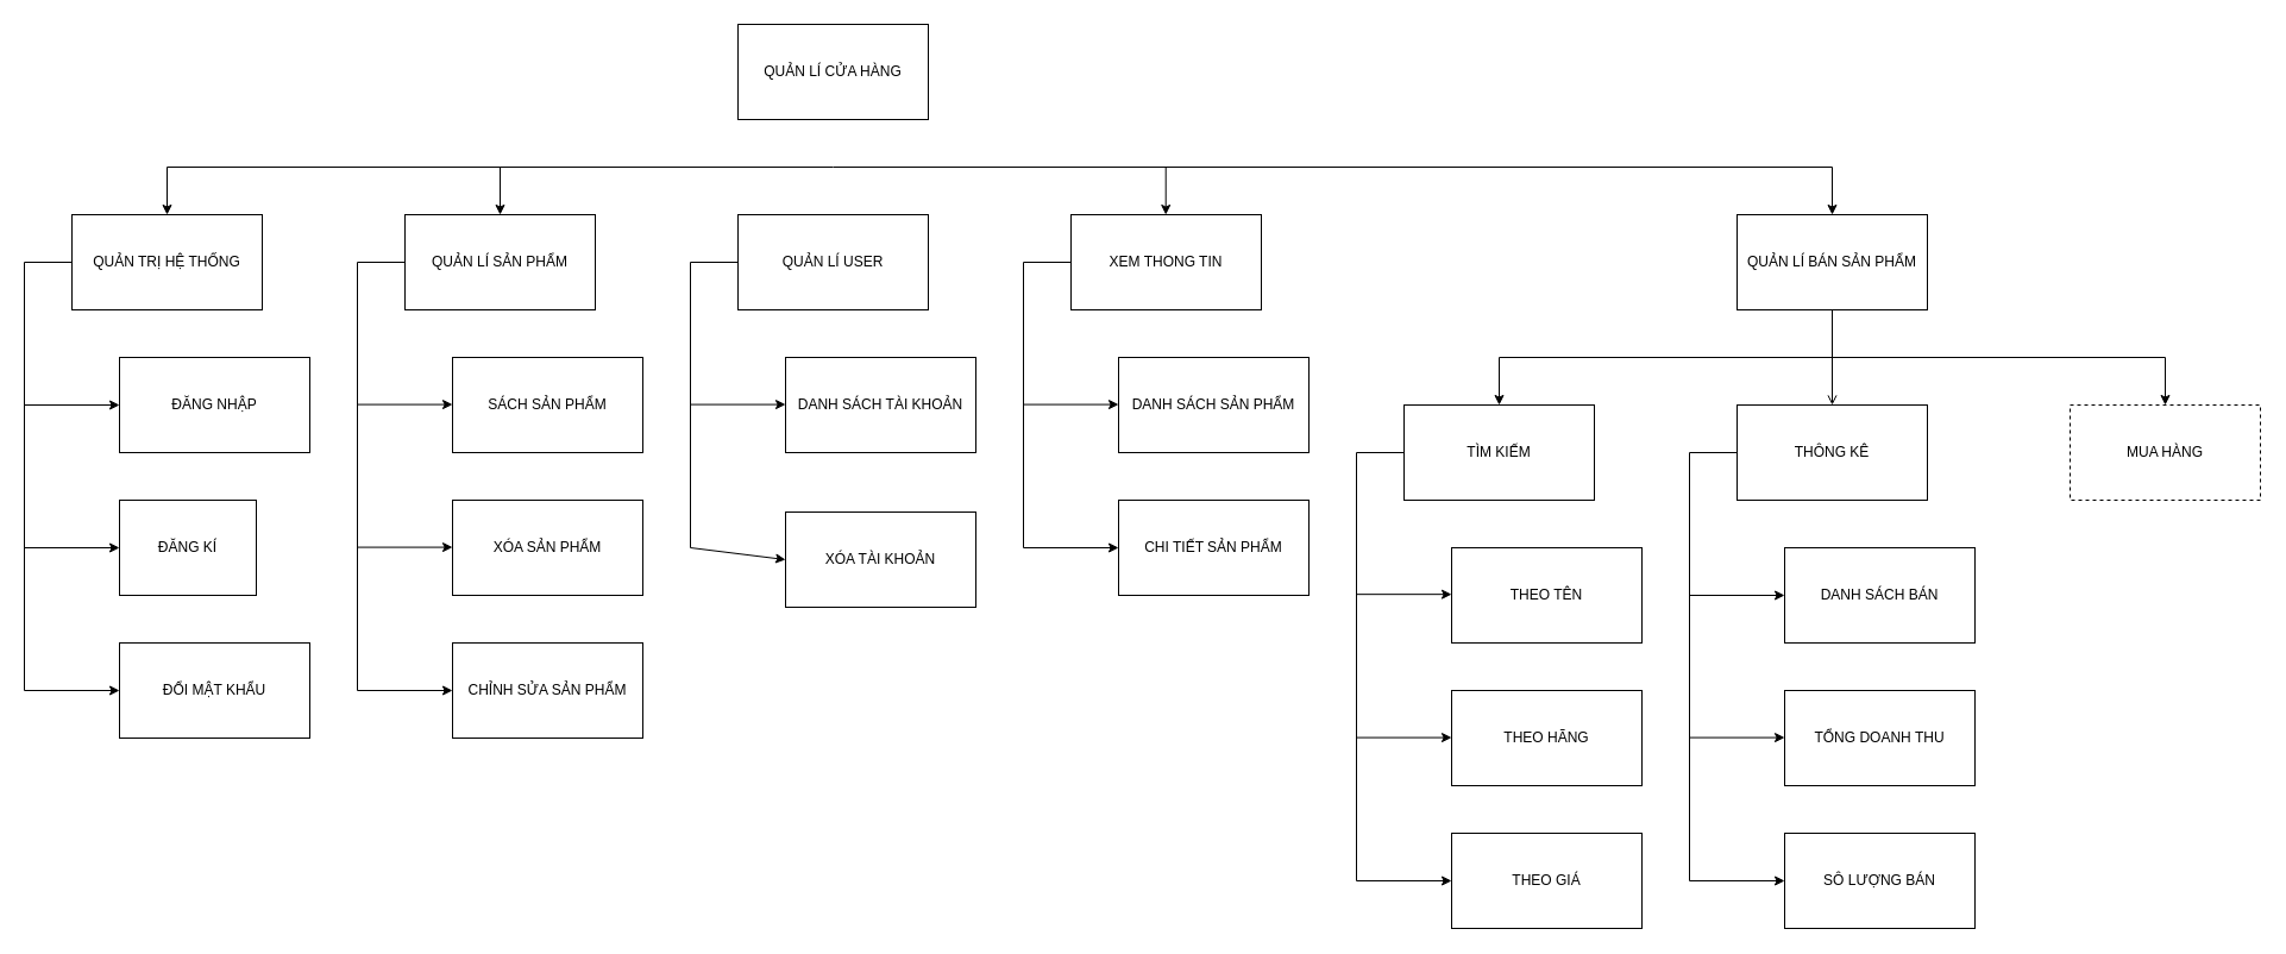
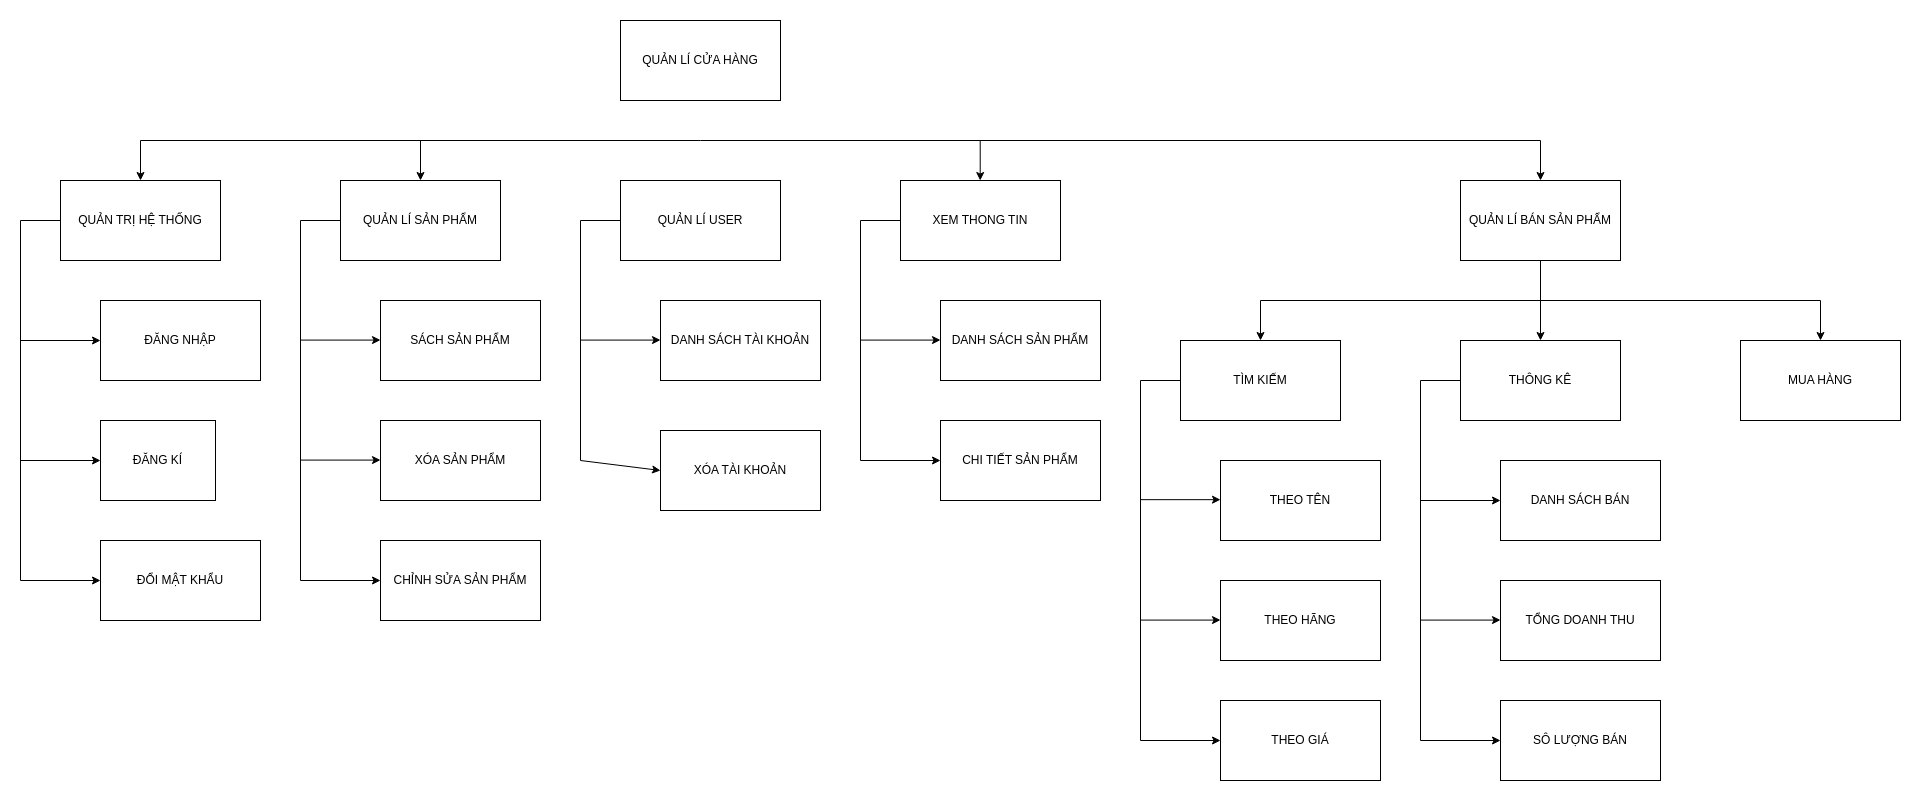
  <mxCell id="0" />
  <mxCell id="1" parent="0" />
  <mxCell id="2" value="QUẢN LÍ CỬA HÀNG" style="rounded=0;whiteSpace=wrap;html=1;" parent="1" vertex="1"><mxGeometry x="620" y="20" width="160" height="80" as="geometry" /></mxCell>
  <mxCell id="3" value="QUẢN TRỊ HỆ THỐNG" style="rounded=0;whiteSpace=wrap;html=1;" parent="1" vertex="1"><mxGeometry x="60" y="180" width="160" height="80" as="geometry" /></mxCell>
  <mxCell id="4" value="QUẢN LÍ SẢN PHẨM" style="rounded=0;whiteSpace=wrap;html=1;" parent="1" vertex="1"><mxGeometry x="340" y="180" width="160" height="80" as="geometry" /></mxCell>
  <mxCell id="5" value="QUẢN LÍ USER" style="rounded=0;whiteSpace=wrap;html=1;" parent="1" vertex="1"><mxGeometry x="620" y="180" width="160" height="80" as="geometry" /></mxCell>
  <mxCell id="6" value="XEM THONG TIN" style="rounded=0;whiteSpace=wrap;html=1;" parent="1" vertex="1"><mxGeometry x="900" y="180" width="160" height="80" as="geometry" /></mxCell>
- <mxCell id="7" style="edgeStyle=orthogonalEdgeStyle;rounded=0;orthogonalLoop=1;jettySize=auto;html=1;entryX=0.5;entryY=0;entryDx=0;entryDy=0;endArrow=open;" parent="1" source="8" target="21" edge="1"><mxGeometry relative="1" as="geometry" /></mxCell>
+ <mxCell id="7" style="edgeStyle=orthogonalEdgeStyle;rounded=0;orthogonalLoop=1;jettySize=auto;html=1;entryX=0.5;entryY=0;entryDx=0;entryDy=0;" parent="1" source="8" target="21" edge="1"><mxGeometry relative="1" as="geometry" /></mxCell>
  <mxCell id="8" value="QUẢN LÍ BÁN SẢN PHẨM" style="rounded=0;whiteSpace=wrap;html=1;" parent="1" vertex="1"><mxGeometry x="1460" y="180" width="160" height="80" as="geometry" /></mxCell>
  <mxCell id="9" value="ĐĂNG NHẬP" style="rounded=0;whiteSpace=wrap;html=1;" parent="1" vertex="1"><mxGeometry x="100" y="300" width="160" height="80" as="geometry" /></mxCell>
  <mxCell id="10" value="ĐĂNG KÍ" style="rounded=0;whiteSpace=wrap;html=1;" parent="1" vertex="1"><mxGeometry x="100" y="420" width="115" height="80" as="geometry" /></mxCell>
  <mxCell id="11" value="ĐỔI MẬT KHẨU" style="rounded=0;whiteSpace=wrap;html=1;" parent="1" vertex="1"><mxGeometry x="100" y="540" width="160" height="80" as="geometry" /></mxCell>
  <mxCell id="12" value="SÁCH SẢN PHẨM" style="rounded=0;whiteSpace=wrap;html=1;" parent="1" vertex="1"><mxGeometry x="380" y="300" width="160" height="80" as="geometry" /></mxCell>
  <mxCell id="13" value="XÓA SẢN PHẨM" style="rounded=0;whiteSpace=wrap;html=1;" parent="1" vertex="1"><mxGeometry x="380" y="420" width="160" height="80" as="geometry" /></mxCell>
  <mxCell id="14" value="CHỈNH SỬA SẢN PHẨM" style="rounded=0;whiteSpace=wrap;html=1;" parent="1" vertex="1"><mxGeometry x="380" y="540" width="160" height="80" as="geometry" /></mxCell>
  <mxCell id="15" value="DANH SÁCH TÀI KHOẢN" style="rounded=0;whiteSpace=wrap;html=1;" parent="1" vertex="1"><mxGeometry x="660" y="300" width="160" height="80" as="geometry" /></mxCell>
  <mxCell id="16" value="XÓA TÀI KHOẢN" style="rounded=0;whiteSpace=wrap;html=1;" parent="1" vertex="1"><mxGeometry x="660" y="430" width="160" height="80" as="geometry" /></mxCell>
  <mxCell id="17" value="DANH SÁCH SẢN PHẨM" style="rounded=0;whiteSpace=wrap;html=1;" parent="1" vertex="1"><mxGeometry x="940" y="300" width="160" height="80" as="geometry" /></mxCell>
  <mxCell id="18" value="CHI TIẾT SẢN PHẨM" style="rounded=0;whiteSpace=wrap;html=1;" parent="1" vertex="1"><mxGeometry x="940" y="420" width="160" height="80" as="geometry" /></mxCell>
  <mxCell id="19" value="TÌM KIẾM" style="rounded=0;whiteSpace=wrap;html=1;" parent="1" vertex="1"><mxGeometry x="1180" y="340" width="160" height="80" as="geometry" /></mxCell>
- <mxCell id="20" value="MUA HÀNG" style="rounded=0;whiteSpace=wrap;html=1;dashed=1;" parent="1" vertex="1"><mxGeometry x="1740" y="340" width="160" height="80" as="geometry" /></mxCell>
+ <mxCell id="20" value="MUA HÀNG" style="rounded=0;whiteSpace=wrap;html=1;" parent="1" vertex="1"><mxGeometry x="1740" y="340" width="160" height="80" as="geometry" /></mxCell>
  <mxCell id="21" value="THÔNG KÊ" style="rounded=0;whiteSpace=wrap;html=1;" parent="1" vertex="1"><mxGeometry x="1460" y="340" width="160" height="80" as="geometry" /></mxCell>
  <mxCell id="22" value="THEO TÊN" style="rounded=0;whiteSpace=wrap;html=1;" parent="1" vertex="1"><mxGeometry x="1220" y="460" width="160" height="80" as="geometry" /></mxCell>
  <mxCell id="23" value="THEO HÃNG" style="rounded=0;whiteSpace=wrap;html=1;" parent="1" vertex="1"><mxGeometry x="1220" y="580" width="160" height="80" as="geometry" /></mxCell>
  <mxCell id="24" value="THEO GIÁ" style="rounded=0;whiteSpace=wrap;html=1;" parent="1" vertex="1"><mxGeometry x="1220" y="700" width="160" height="80" as="geometry" /></mxCell>
  <mxCell id="25" value="SÔ LƯỢNG BÁN" style="rounded=0;whiteSpace=wrap;html=1;" parent="1" vertex="1"><mxGeometry x="1500" y="700" width="160" height="80" as="geometry" /></mxCell>
  <mxCell id="26" value="TỔNG DOANH THU" style="rounded=0;whiteSpace=wrap;html=1;" parent="1" vertex="1"><mxGeometry x="1500" y="580" width="160" height="80" as="geometry" /></mxCell>
  <mxCell id="27" value="DANH SÁCH BÁN" style="rounded=0;whiteSpace=wrap;html=1;" parent="1" vertex="1"><mxGeometry x="1500" y="460" width="160" height="80" as="geometry" /></mxCell>
  <mxCell id="28" value="" style="endArrow=classic;html=1;rounded=0;entryX=0.5;entryY=0;entryDx=0;entryDy=0;" parent="1" target="3" edge="1"><mxGeometry width="50" height="50" relative="1" as="geometry"><mxPoint x="700" y="140" as="sourcePoint" /><mxPoint x="640" y="180" as="targetPoint" /><Array as="points"><mxPoint x="140" y="140" /></Array></mxGeometry></mxCell>
  <mxCell id="29" value="" style="endArrow=classic;html=1;rounded=0;entryX=0.5;entryY=0;entryDx=0;entryDy=0;" parent="1" target="8" edge="1"><mxGeometry width="50" height="50" relative="1" as="geometry"><mxPoint x="700" y="140" as="sourcePoint" /><mxPoint x="870" y="160" as="targetPoint" /><Array as="points"><mxPoint x="1540" y="140" /></Array></mxGeometry></mxCell>
  <mxCell id="30" value="" style="endArrow=classic;html=1;rounded=0;" parent="1" edge="1"><mxGeometry width="50" height="50" relative="1" as="geometry"><mxPoint x="420" y="140" as="sourcePoint" /><mxPoint x="420" y="180" as="targetPoint" /></mxGeometry></mxCell>
  <mxCell id="31" value="" style="endArrow=classic;html=1;rounded=0;" parent="1" edge="1"><mxGeometry width="50" height="50" relative="1" as="geometry"><mxPoint x="979.71" y="140" as="sourcePoint" /><mxPoint x="979.71" y="180" as="targetPoint" /></mxGeometry></mxCell>
  <mxCell id="32" value="" style="endArrow=classic;html=1;rounded=0;entryX=0;entryY=0.5;entryDx=0;entryDy=0;" parent="1" target="10" edge="1"><mxGeometry width="50" height="50" relative="1" as="geometry"><mxPoint x="20" y="460" as="sourcePoint" /><mxPoint x="20" y="500" as="targetPoint" /></mxGeometry></mxCell>
  <mxCell id="33" value="" style="endArrow=classic;html=1;rounded=0;entryX=0;entryY=0.5;entryDx=0;entryDy=0;" parent="1" target="9" edge="1"><mxGeometry width="50" height="50" relative="1" as="geometry"><mxPoint x="20" y="340" as="sourcePoint" /><mxPoint x="40" y="380" as="targetPoint" /></mxGeometry></mxCell>
  <mxCell id="34" value="" style="endArrow=classic;html=1;rounded=0;exitX=0;exitY=0.5;exitDx=0;exitDy=0;entryX=0;entryY=0.5;entryDx=0;entryDy=0;" parent="1" edge="1"><mxGeometry width="50" height="50" relative="1" as="geometry"><mxPoint x="60" y="220" as="sourcePoint" /><mxPoint x="100" y="580" as="targetPoint" /><Array as="points"><mxPoint x="20" y="220" /><mxPoint x="20" y="580" /></Array></mxGeometry></mxCell>
  <mxCell id="35" value="" style="endArrow=classic;html=1;rounded=0;exitX=0;exitY=0.5;exitDx=0;exitDy=0;entryX=0;entryY=0.5;entryDx=0;entryDy=0;" parent="1" edge="1"><mxGeometry width="50" height="50" relative="1" as="geometry"><mxPoint x="340" y="220" as="sourcePoint" /><mxPoint x="380" y="580" as="targetPoint" /><Array as="points"><mxPoint x="300" y="220" /><mxPoint x="300" y="580" /></Array></mxGeometry></mxCell>
  <mxCell id="36" value="" style="endArrow=classic;html=1;rounded=0;entryX=0;entryY=0.5;entryDx=0;entryDy=0;" parent="1" edge="1"><mxGeometry width="50" height="50" relative="1" as="geometry"><mxPoint x="300" y="339.58" as="sourcePoint" /><mxPoint x="380" y="339.58" as="targetPoint" /></mxGeometry></mxCell>
  <mxCell id="37" value="" style="endArrow=classic;html=1;rounded=0;entryX=0;entryY=0.5;entryDx=0;entryDy=0;" parent="1" edge="1"><mxGeometry width="50" height="50" relative="1" as="geometry"><mxPoint x="300" y="459.58" as="sourcePoint" /><mxPoint x="380" y="459.58" as="targetPoint" /></mxGeometry></mxCell>
  <mxCell id="38" value="" style="endArrow=classic;html=1;rounded=0;exitX=0;exitY=0.5;exitDx=0;exitDy=0;entryX=0;entryY=0.5;entryDx=0;entryDy=0;" parent="1" target="16" edge="1"><mxGeometry width="50" height="50" relative="1" as="geometry"><mxPoint x="620" y="220" as="sourcePoint" /><mxPoint x="660" y="580" as="targetPoint" /><Array as="points"><mxPoint x="580" y="220" /><mxPoint x="580" y="460" /></Array></mxGeometry></mxCell>
  <mxCell id="39" value="" style="endArrow=classic;html=1;rounded=0;entryX=0;entryY=0.5;entryDx=0;entryDy=0;" parent="1" edge="1"><mxGeometry width="50" height="50" relative="1" as="geometry"><mxPoint x="580" y="339.58" as="sourcePoint" /><mxPoint x="660" y="339.58" as="targetPoint" /></mxGeometry></mxCell>
  <mxCell id="40" value="" style="endArrow=classic;html=1;rounded=0;exitX=0;exitY=0.5;exitDx=0;exitDy=0;entryX=0;entryY=0.5;entryDx=0;entryDy=0;" parent="1" edge="1"><mxGeometry width="50" height="50" relative="1" as="geometry"><mxPoint x="900" y="220" as="sourcePoint" /><mxPoint x="940" y="460" as="targetPoint" /><Array as="points"><mxPoint x="860" y="220" /><mxPoint x="860" y="460" /></Array></mxGeometry></mxCell>
  <mxCell id="41" value="" style="endArrow=classic;html=1;rounded=0;entryX=0;entryY=0.5;entryDx=0;entryDy=0;" parent="1" edge="1"><mxGeometry width="50" height="50" relative="1" as="geometry"><mxPoint x="860" y="339.58" as="sourcePoint" /><mxPoint x="940" y="339.58" as="targetPoint" /></mxGeometry></mxCell>
  <mxCell id="42" value="" style="endArrow=classic;html=1;rounded=0;entryX=0.5;entryY=0;entryDx=0;entryDy=0;" parent="1" target="19" edge="1"><mxGeometry width="50" height="50" relative="1" as="geometry"><mxPoint x="1540" y="300" as="sourcePoint" /><mxPoint x="1340" y="210" as="targetPoint" /><Array as="points"><mxPoint x="1260" y="300" /></Array></mxGeometry></mxCell>
  <mxCell id="43" value="" style="endArrow=classic;html=1;rounded=0;entryX=0.5;entryY=0;entryDx=0;entryDy=0;" parent="1" target="20" edge="1"><mxGeometry width="50" height="50" relative="1" as="geometry"><mxPoint x="1540" y="300" as="sourcePoint" /><mxPoint x="1650" y="330" as="targetPoint" /><Array as="points"><mxPoint x="1820" y="300" /></Array></mxGeometry></mxCell>
  <mxCell id="44" value="" style="endArrow=classic;html=1;rounded=0;exitX=0;exitY=0.5;exitDx=0;exitDy=0;entryX=0;entryY=0.5;entryDx=0;entryDy=0;" parent="1" edge="1"><mxGeometry width="50" height="50" relative="1" as="geometry"><mxPoint x="1180" y="380" as="sourcePoint" /><mxPoint x="1220" y="740" as="targetPoint" /><Array as="points"><mxPoint x="1140" y="380" /><mxPoint x="1140" y="740" /></Array></mxGeometry></mxCell>
  <mxCell id="45" value="" style="endArrow=classic;html=1;rounded=0;exitX=0;exitY=0.5;exitDx=0;exitDy=0;entryX=0;entryY=0.5;entryDx=0;entryDy=0;" parent="1" edge="1"><mxGeometry width="50" height="50" relative="1" as="geometry"><mxPoint x="1460" y="380" as="sourcePoint" /><mxPoint x="1500" y="740" as="targetPoint" /><Array as="points"><mxPoint x="1420" y="380" /><mxPoint x="1420" y="740" /></Array></mxGeometry></mxCell>
  <mxCell id="46" value="" style="endArrow=classic;html=1;rounded=0;entryX=0;entryY=0.5;entryDx=0;entryDy=0;" parent="1" edge="1"><mxGeometry width="50" height="50" relative="1" as="geometry"><mxPoint x="1140" y="499.17" as="sourcePoint" /><mxPoint x="1220" y="499.17" as="targetPoint" /></mxGeometry></mxCell>
  <mxCell id="47" value="" style="endArrow=classic;html=1;rounded=0;entryX=0;entryY=0.5;entryDx=0;entryDy=0;" parent="1" edge="1"><mxGeometry width="50" height="50" relative="1" as="geometry"><mxPoint x="1140" y="619.58" as="sourcePoint" /><mxPoint x="1220" y="619.58" as="targetPoint" /></mxGeometry></mxCell>
  <mxCell id="48" value="" style="endArrow=classic;html=1;rounded=0;entryX=0;entryY=0.5;entryDx=0;entryDy=0;" parent="1" edge="1"><mxGeometry width="50" height="50" relative="1" as="geometry"><mxPoint x="1420" y="500" as="sourcePoint" /><mxPoint x="1500" y="500" as="targetPoint" /></mxGeometry></mxCell>
  <mxCell id="49" value="" style="endArrow=classic;html=1;rounded=0;entryX=0;entryY=0.5;entryDx=0;entryDy=0;" parent="1" edge="1"><mxGeometry width="50" height="50" relative="1" as="geometry"><mxPoint x="1420" y="619.58" as="sourcePoint" /><mxPoint x="1500" y="619.58" as="targetPoint" /></mxGeometry></mxCell>
